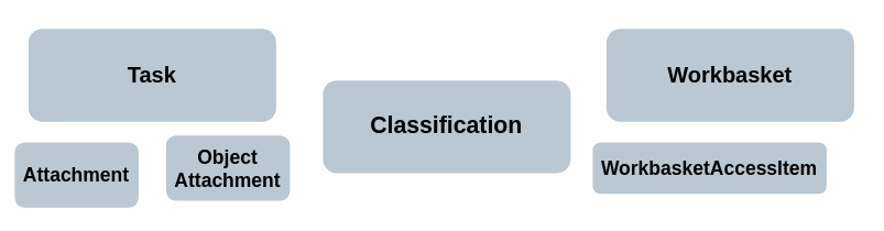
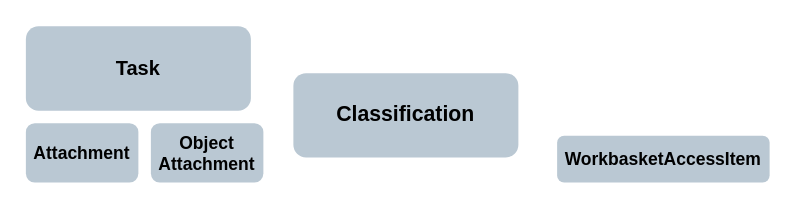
  <mxCell id="0" />
  <mxCell id="1" parent="0" />
  <mxCell id="2" value="&lt;b&gt;&lt;font style=&quot;font-size: 17px&quot;&gt;Classification&lt;/font&gt;&lt;/b&gt;" style="rounded=1;whiteSpace=wrap;html=1;fillColor=#bac8d3;strokeColor=none;" parent="1" vertex="1"><mxGeometry x="234" y="58" width="180" height="67.5" as="geometry" /></mxCell>
  <mxCell id="3" value="&lt;b&gt;&lt;font style=&quot;font-size: 16px&quot;&gt;Task&lt;/font&gt;&lt;/b&gt;" style="rounded=1;whiteSpace=wrap;html=1;fillColor=#bac8d3;strokeColor=none;" parent="1" vertex="1"><mxGeometry x="20" y="20.5" width="180" height="67.5" as="geometry" /></mxCell>
- <mxCell id="4" value="&lt;b&gt;&lt;font style=&quot;font-size: 16px&quot;&gt;Workbasket&lt;/font&gt;&lt;/b&gt;" style="rounded=1;whiteSpace=wrap;html=1;fillColor=#bac8d3;strokeColor=none;" parent="1" vertex="1"><mxGeometry x="440" y="20.5" width="180" height="67.5" as="geometry" /></mxCell>
- <mxCell id="5" value="&lt;b&gt;&lt;font style=&quot;font-size: 14px&quot;&gt;Attachment&lt;/font&gt;&lt;/b&gt;" style="rounded=1;whiteSpace=wrap;html=1;fillColor=#bac8d3;strokeColor=none;" parent="1" vertex="1"><mxGeometry x="10" y="103" width="90" height="47.5" as="geometry" /></mxCell>
+ <mxCell id="5" value="&lt;b&gt;&lt;font style=&quot;font-size: 14px&quot;&gt;Attachment&lt;/font&gt;&lt;/b&gt;" style="rounded=1;whiteSpace=wrap;html=1;fillColor=#bac8d3;strokeColor=none;" parent="1" vertex="1"><mxGeometry x="20" y="98" width="90" height="47.5" as="geometry" /></mxCell>
  <mxCell id="6" value="&lt;b&gt;&lt;font style=&quot;font-size: 14px&quot;&gt;Object Attachment&lt;/font&gt;&lt;/b&gt;" style="rounded=1;whiteSpace=wrap;html=1;fillColor=#bac8d3;strokeColor=none;" parent="1" vertex="1"><mxGeometry x="120" y="98" width="90" height="47.5" as="geometry" /></mxCell>
- <mxCell id="7" value="&lt;b&gt;&lt;font style=&quot;font-size: 14px&quot;&gt;WorkbasketAccessItem&lt;/font&gt;&lt;/b&gt;" style="rounded=1;whiteSpace=wrap;html=1;fillColor=#bac8d3;strokeColor=none;" parent="1" vertex="1"><mxGeometry x="430" y="103" width="170" height="37.5" as="geometry" /></mxCell>
+ <mxCell id="7" value="&lt;b&gt;&lt;font style=&quot;font-size: 14px&quot;&gt;WorkbasketAccessItem&lt;/font&gt;&lt;/b&gt;" style="rounded=1;whiteSpace=wrap;html=1;fillColor=#bac8d3;strokeColor=none;" parent="1" vertex="1"><mxGeometry x="445" y="108" width="170" height="37.5" as="geometry" /></mxCell>
